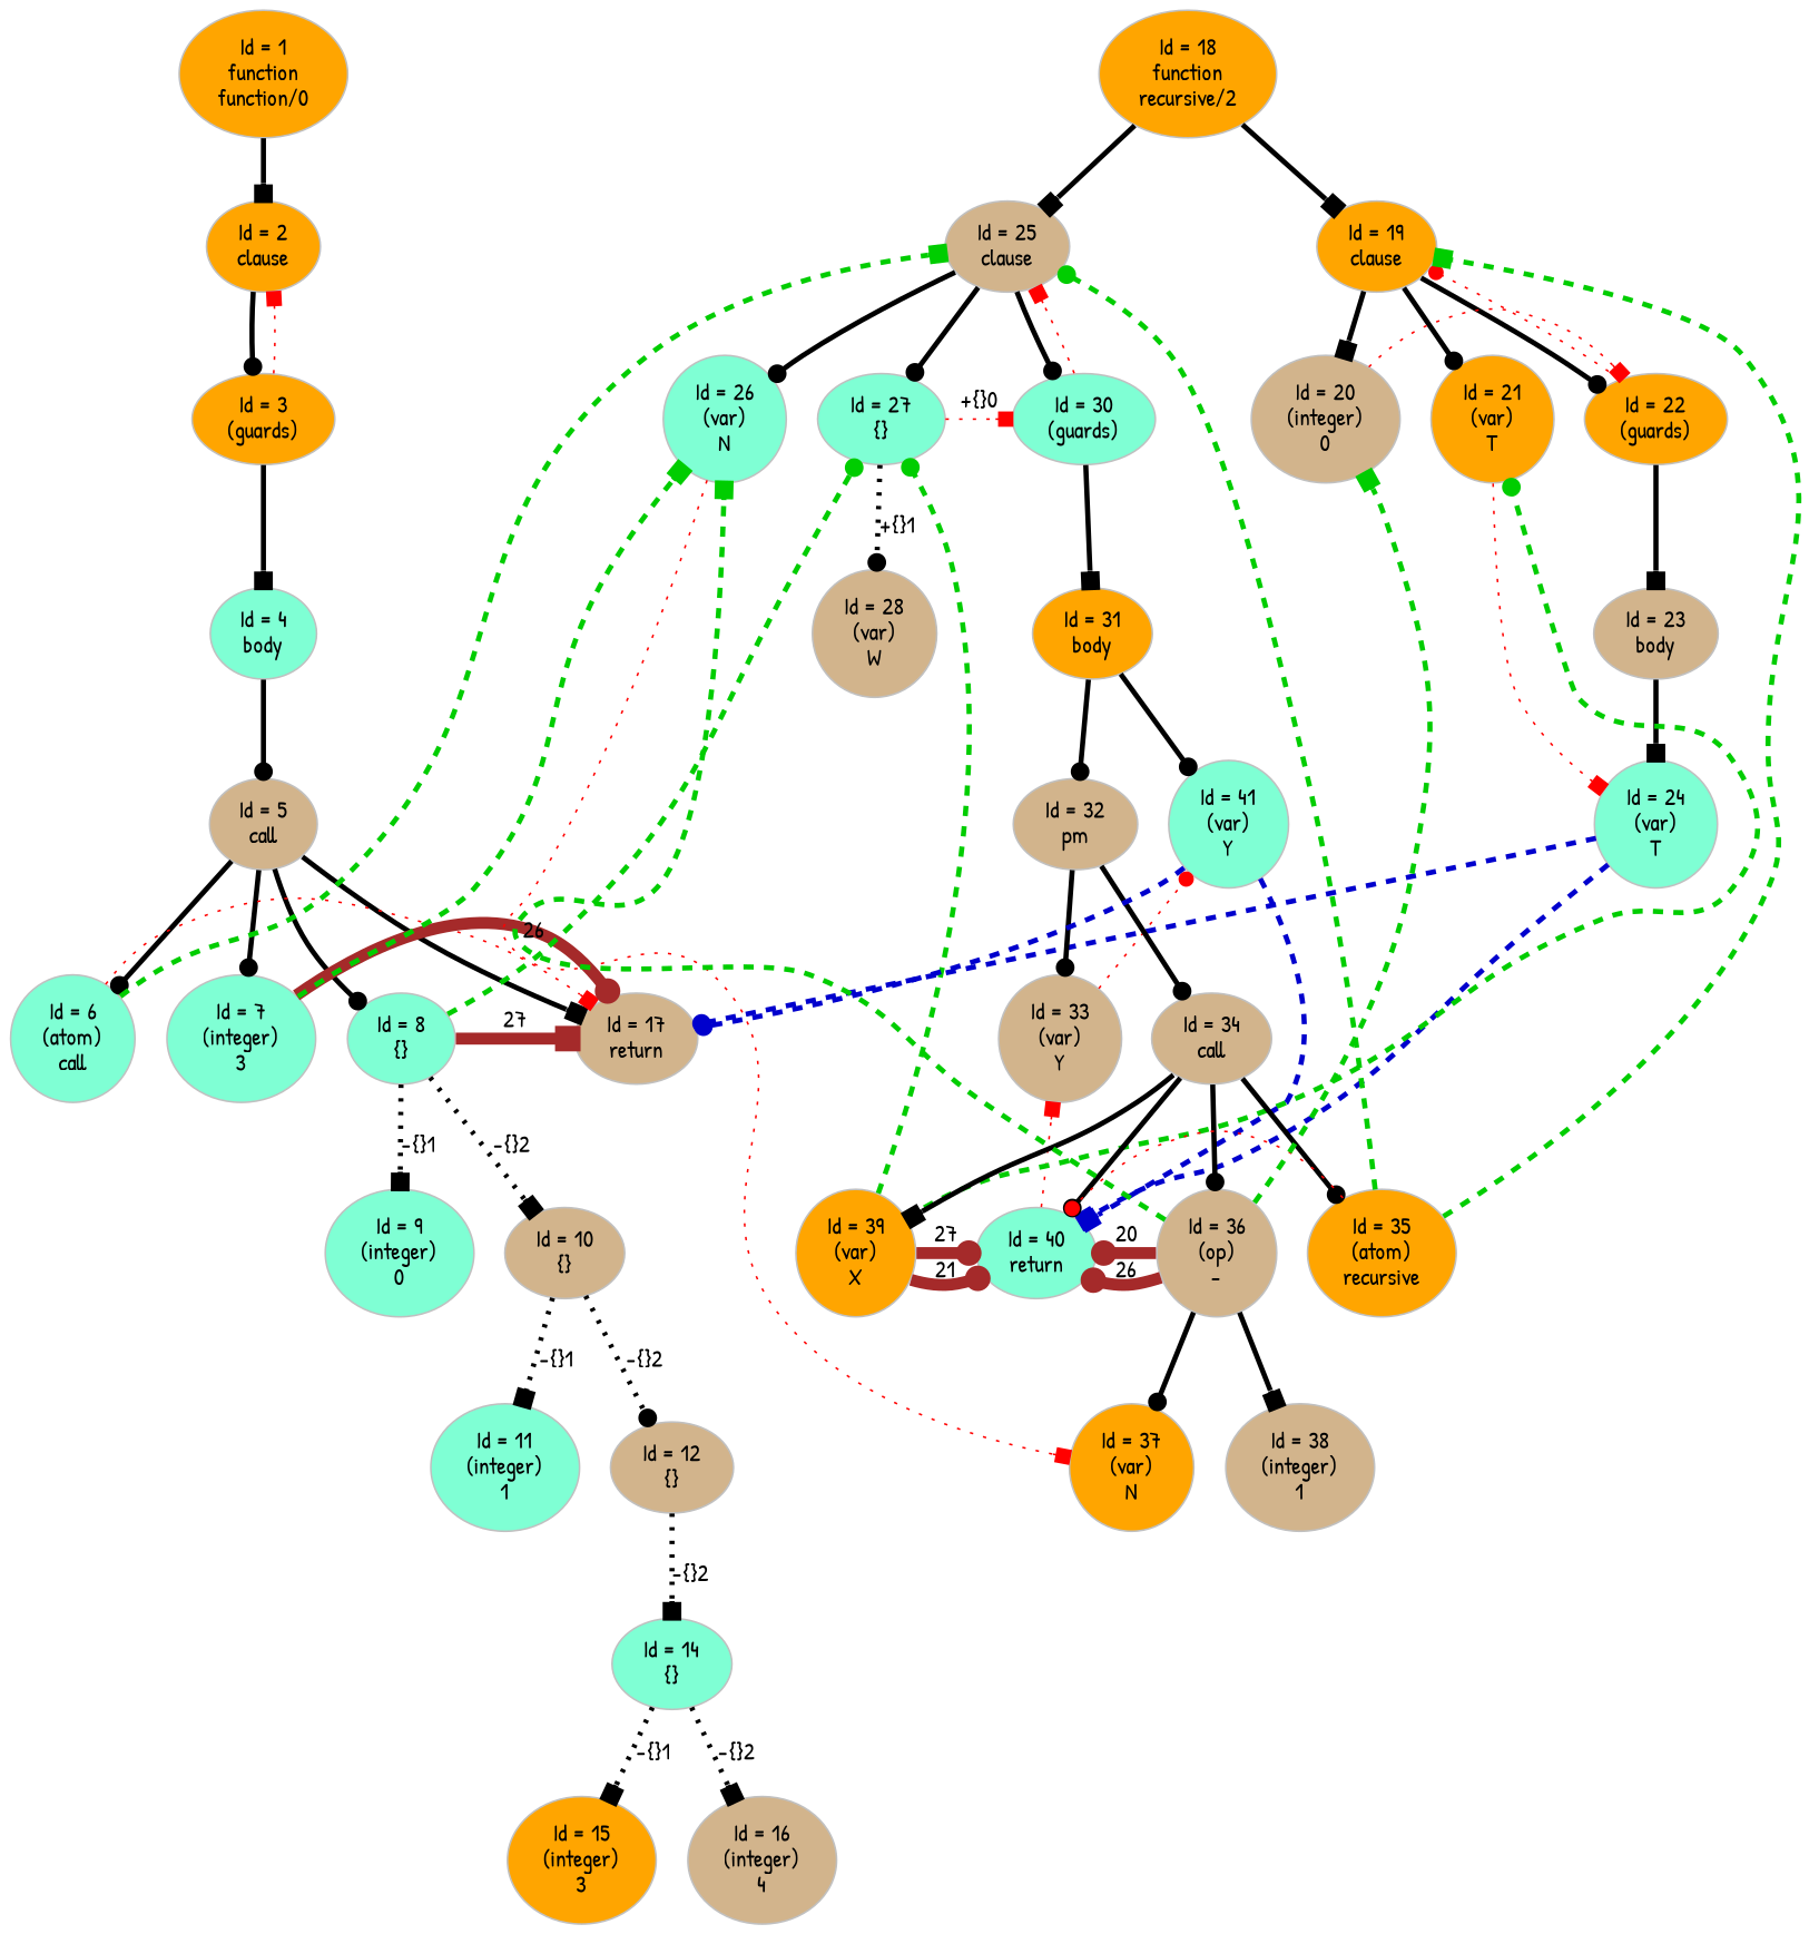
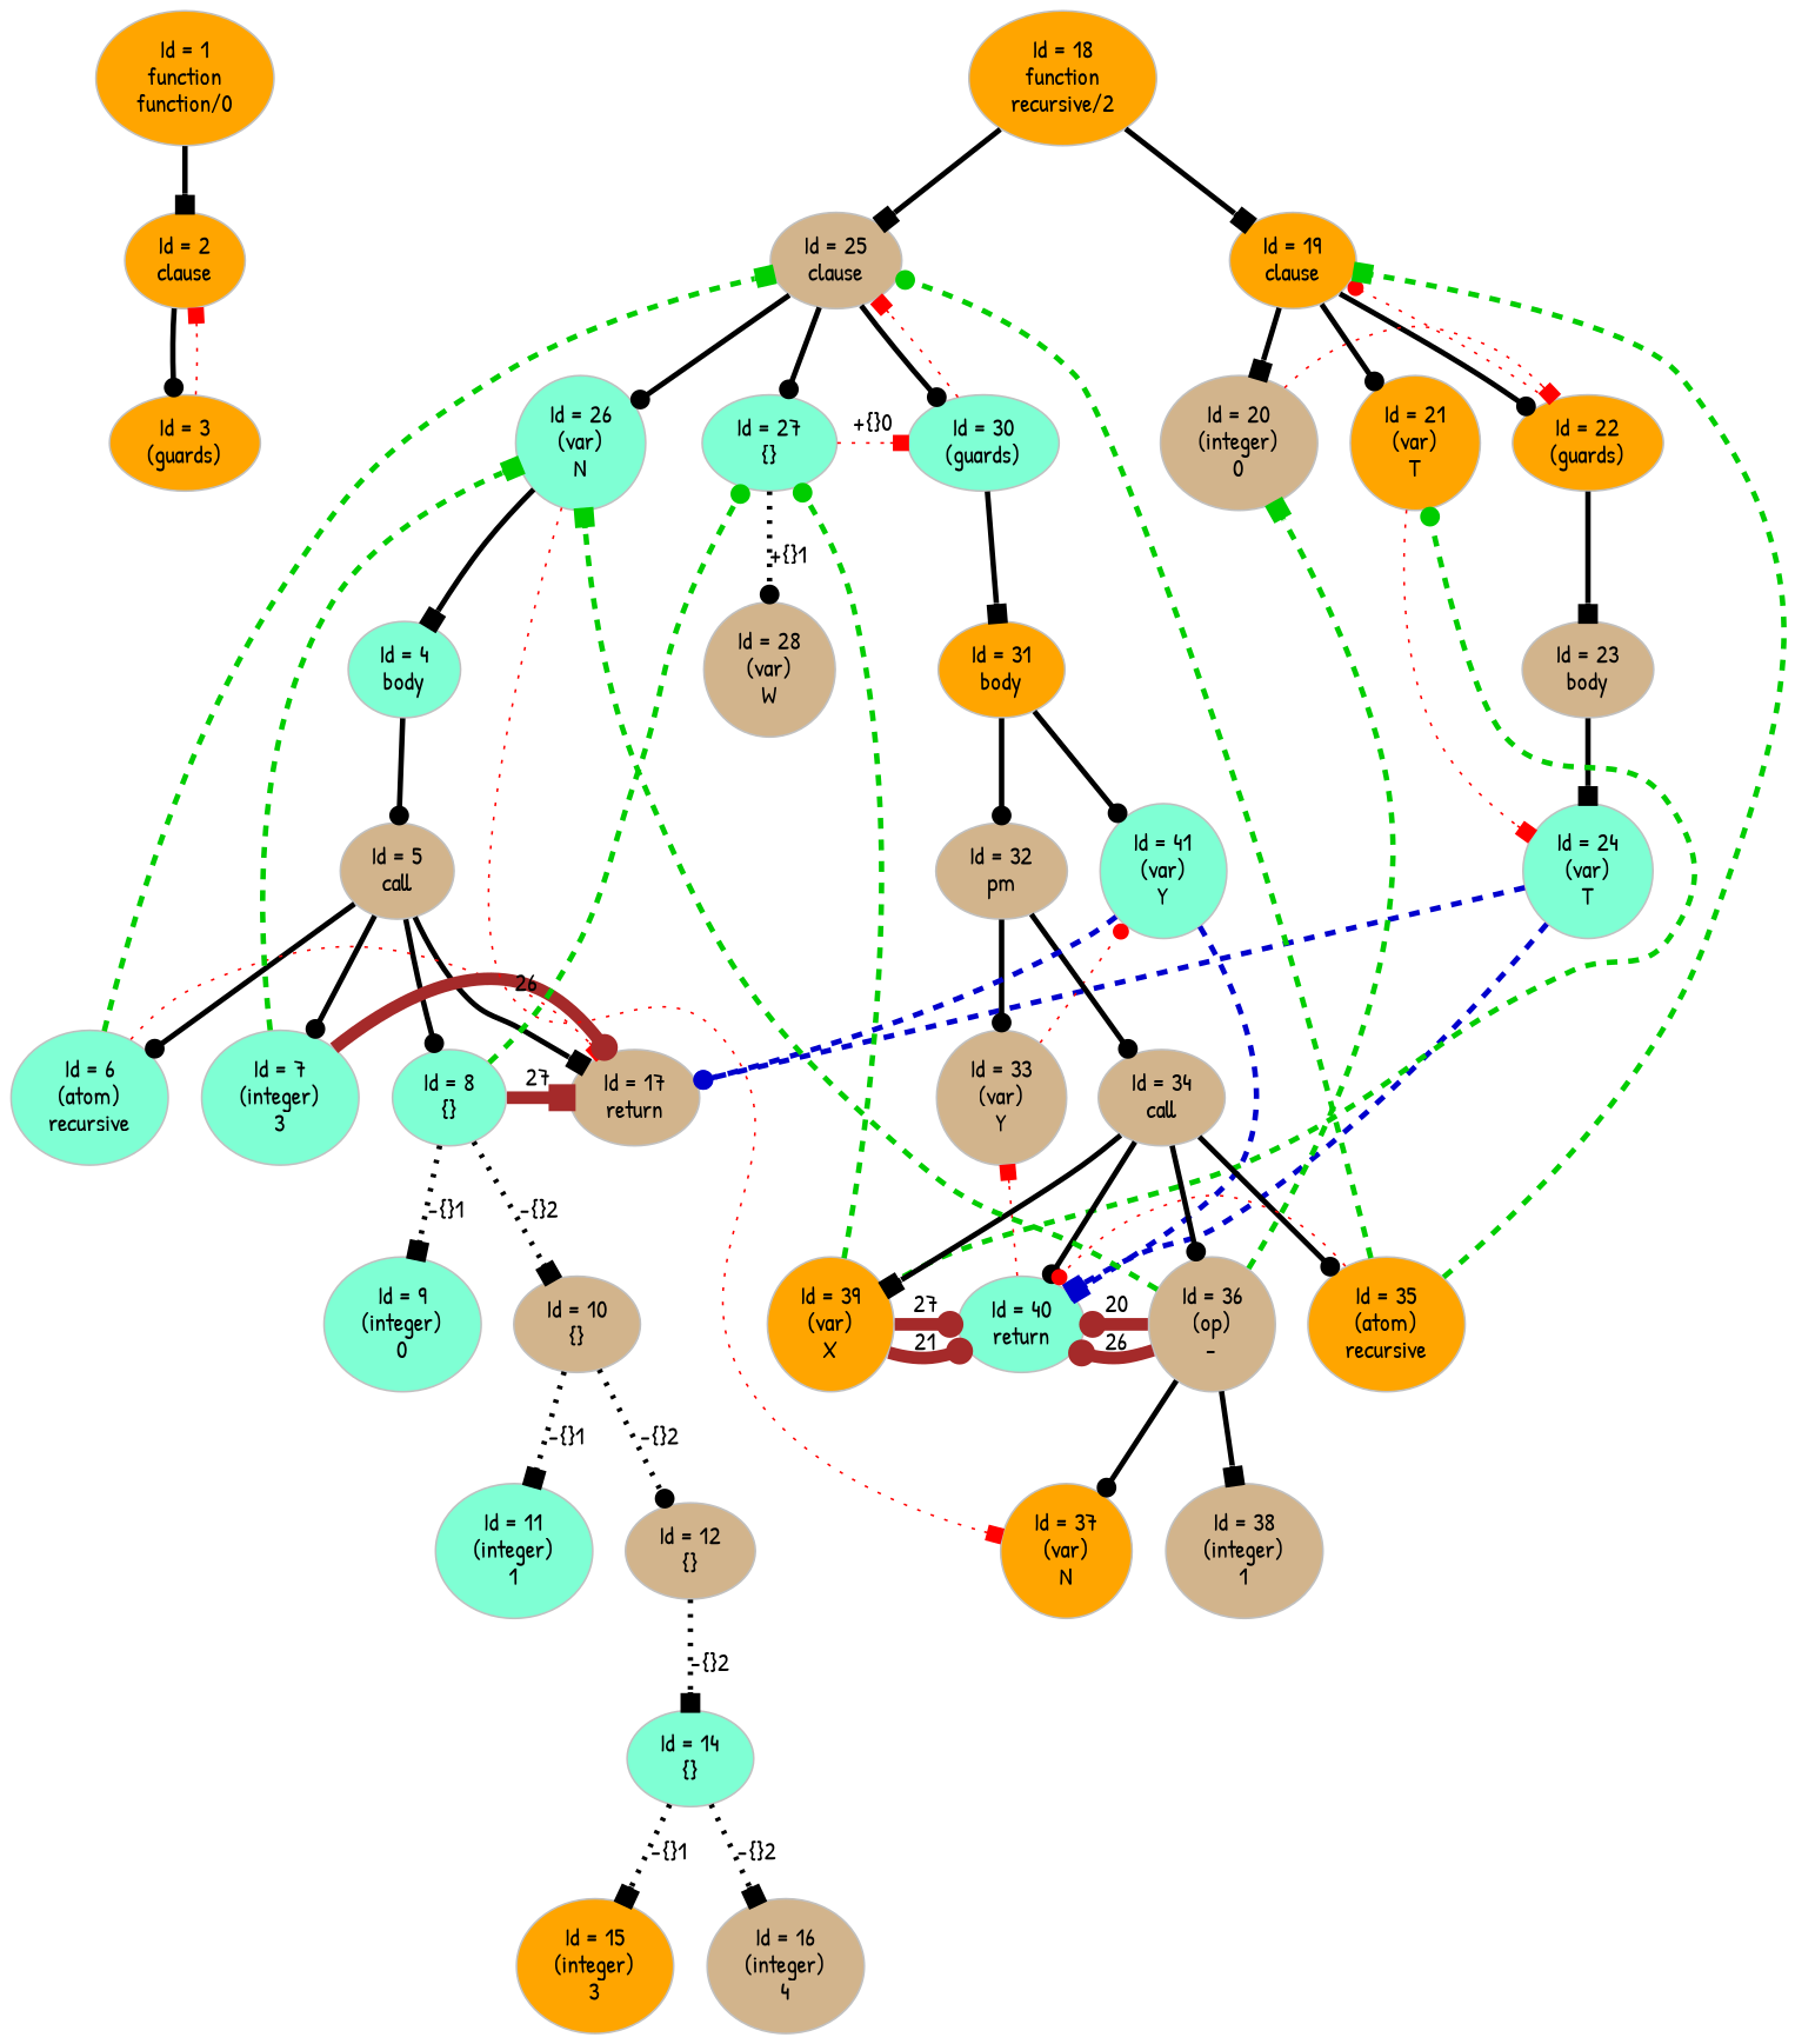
  digraph {
    fontname="Patrick Hand"
    node [color=gray fillcolor=tan fontcolor=black fontname="Patrick Hand" penwidth=1 shape=ellipse style=filled]
    edge [arrowhead=dot color=black fontname="Patrick Hand" penwidth=3]
    n1 [fillcolor=orange label="Id = 1\nfunction\nfunction/0"]
    n2 [fillcolor=orange label="Id = 2\nclause"]
    n3 [fillcolor=orange label="Id = 3\n(guards)\n"]
    n4 [fillcolor=aquamarine label="Id = 4\nbody"]
    n5 [label="Id = 5\ncall"]
-   n6 [fillcolor=aquamarine label="Id = 6\n(atom)\ncall"]
+   n6 [fillcolor=aquamarine label="Id = 6\n(atom)\nrecursive"]
    n7 [fillcolor=aquamarine label="Id = 7\n(integer)\n3"]
    n8 [fillcolor=aquamarine label="Id = 8\n{}"]
    n9 [label="Id = 17\nreturn"]
    n10 [label="Id = 25\nclause"]
    n11 [fillcolor=aquamarine label="Id = 26\n(var)\nN"]
    n12 [fillcolor=aquamarine label="Id = 9\n(integer)\n0"]
    n13 [label="Id = 10\n{}"]
    n14 [fillcolor=aquamarine label="Id = 27\n{}"]
    n15 [fillcolor=aquamarine label="Id = 30\n(guards)\n"]
    n16 [fillcolor=orange label="Id = 37\n(var)\nN"]
    n17 [fillcolor=aquamarine label="Id = 11\n(integer)\n1"]
    n18 [label="Id = 12\n{}"]
    n19 [label="Id = 28\n(var)\nW"]
    n20 [fillcolor=aquamarine label="Id = 14\n{}"]
    n21 [fillcolor=orange label="Id = 15\n(integer)\n3"]
    n22 [label="Id = 16\n(integer)\n4"]
    n23 [fillcolor=orange label="Id = 18\nfunction\nrecursive/2"]
    n24 [fillcolor=orange label="Id = 19\nclause"]
    n25 [label="Id = 20\n(integer)\n0"]
    n26 [fillcolor=orange label="Id = 21\n(var)\nT"]
    n27 [fillcolor=orange label="Id = 22\n(guards)\n"]
    n28 [fillcolor=aquamarine label="Id = 24\n(var)\nT"]
    n29 [label="Id = 23\nbody"]
    n30 [fillcolor=aquamarine label="Id = 40\nreturn"]
    n31 [label="Id = 33\n(var)\nY"]
    n32 [fillcolor=orange label="Id = 31\nbody"]
    n33 [fillcolor=orange label="Id = 39\n(var)\nX"]
    n34 [label="Id = 32\npm"]
    n35 [fillcolor=aquamarine label="Id = 41\n(var)\nY"]
    n36 [label="Id = 34\ncall"]
    n37 [fillcolor=orange label="Id = 35\n(atom)\nrecursive"]
    n38 [label="Id = 36\n(op)\n-"]
    n39 [label="Id = 38\n(integer)\n1"]
    n1 -> n2 [arrowhead=box]
    n2 -> n3
    n3 -> n2 [arrowhead=box color=red constraint=false style=dotted penwidth=""]
-   n3 -> n4 [arrowhead=box]
+   n11 -> n4 [arrowhead=box]
    n4 -> n5
    n5 -> n6
    n5 -> n7
    n5 -> n8
    n5 -> n9 [arrowhead=box]
    n6 -> n9 [arrowhead=box color=red constraint=false style=dotted penwidth=""]
    n6 -> n10 [arrowhead=box color=green3 constraint=false style=dashed]
    n7 -> n9 [color=brown constraint=false label=26 penwidth=7]
    n7 -> n11 [arrowhead=box color=green3 constraint=false style=dashed]
    n8 -> n9 [arrowhead=box color=brown constraint=false label=27 penwidth=7]
    n8 -> n12 [arrowhead=box label="-{}1" style=dotted]
    n8 -> n13 [arrowhead=box label="-{}2" style=dotted]
    n8 -> n14 [color=green3 constraint=false style=dashed]
    n10 -> n11
    n10 -> n14
    n10 -> n15
    n11 -> n16 [arrowhead=box color=red constraint=false style=dotted penwidth=""]
    n13 -> n17 [arrowhead=box label="-{}1" style=dotted]
    n13 -> n18 [label="-{}2" style=dotted]
    n14 -> n15 [arrowhead=box color=red constraint=false label="+{}0" style=dotted penwidth=""]
    n14 -> n19 [label="+{}1" style=dotted]
    n15 -> n10 [arrowhead=box color=red constraint=false style=dotted penwidth=""]
    n15 -> n32 [arrowhead=box]
    n18 -> n20 [arrowhead=box label="-{}2" style=dotted]
    n20 -> n21 [arrowhead=box label="-{}1" style=dotted]
    n20 -> n22 [arrowhead=box label="-{}2" style=dotted]
    n23 -> n10 [arrowhead=box]
    n23 -> n24 [arrowhead=box]
    n24 -> n25 [arrowhead=box]
    n24 -> n26
    n24 -> n27
    n25 -> n27 [arrowhead=box color=red constraint=false style=dotted penwidth=""]
    n26 -> n28 [arrowhead=box color=red constraint=false style=dotted penwidth=""]
    n27 -> n24 [color=red constraint=false style=dotted penwidth=""]
    n27 -> n29 [arrowhead=box]
    n28 -> n9 [color=blue3 constraint=false style=dashed]
    n28 -> n30 [arrowhead=box color=blue3 constraint=false style=dashed]
    n29 -> n28 [arrowhead=box]
    n30 -> n31 [arrowhead=box color=red constraint=false style=dotted penwidth=""]
    n31 -> n35 [color=red constraint=false style=dotted penwidth=""]
    n32 -> n34
    n32 -> n35
    n33 -> n14 [color=green3 constraint=false style=dashed]
    n33 -> n26 [color=green3 constraint=false style=dashed]
    n33 -> n30 [color=brown constraint=false label=27 penwidth=7]
    n33 -> n30 [color=brown constraint=false label=21 penwidth=7]
    n34 -> n31
    n34 -> n36
    n35 -> n9 [color=blue3 constraint=false style=dashed]
    n35 -> n30 [arrowhead=box color=blue3 constraint=false style=dashed]
    n36 -> n30
    n36 -> n33 [arrowhead=box]
    n36 -> n37
    n36 -> n38
    n37 -> n10 [color=green3 constraint=false style=dashed]
    n37 -> n24 [arrowhead=box color=green3 constraint=false style=dashed]
    n37 -> n30 [color=red constraint=false style=dotted penwidth=""]
    n38 -> n11 [arrowhead=box color=green3 constraint=false style=dashed]
    n38 -> n16
    n38 -> n25 [arrowhead=box color=green3 constraint=false style=dashed]
    n38 -> n30 [color=brown constraint=false label=20 penwidth=7]
    n38 -> n30 [color=brown constraint=false label=26 penwidth=7]
    n38 -> n39 [arrowhead=box]
  }
